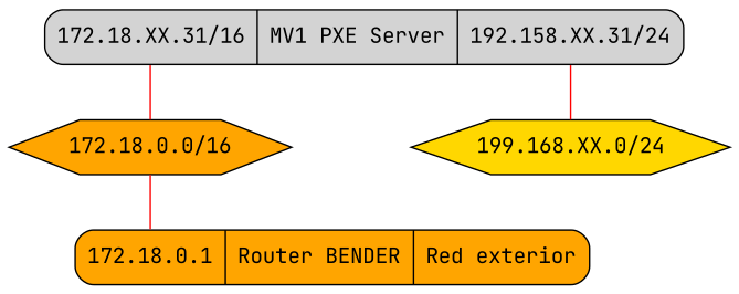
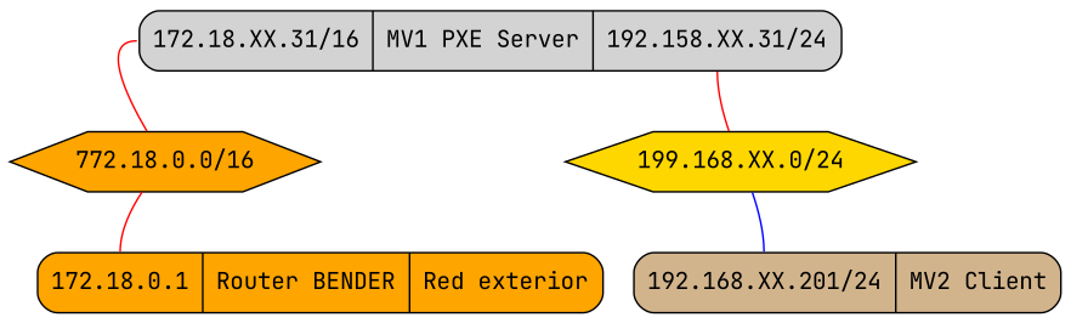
  graph {
    fontname="JetBrains Mono"
    rankdir=TB
    node [color=black fillcolor=orange fontname="JetBrains Mono" shape=record style="rounded,filled"]
    edge [color=red fontname="JetBrains Mono"]
    n1 [label="<red0> 172.18.0.1| <hostname> Router BENDER| <red1> Red exterior"]
    n2 [fillcolor=lightgrey label="<red0> 172.18.XX.31/16|<hostname> MV1 PXE Server|<red1> 192.158.XX.31/24"]
    n3 [fillcolor=gold label="199.168.XX.0/24" shape=hexagon style=filled]
-   n4 [label="172.18.0.0/16" shape=hexagon style=filled]
+   n4 [label="772.18.0.0/16" shape=hexagon style=filled]
+   n5 [fillcolor=tan label="<red1> 192.168.XX.201/24|<hostname> MV2 Client"]
    n2 -- n3 [tailport=red1]
    n2 -- n4 [tailport=red0]
+   n3 -- n5 [color=blue headport=red1]
    n4 -- n1 [headport=red0]
  }
